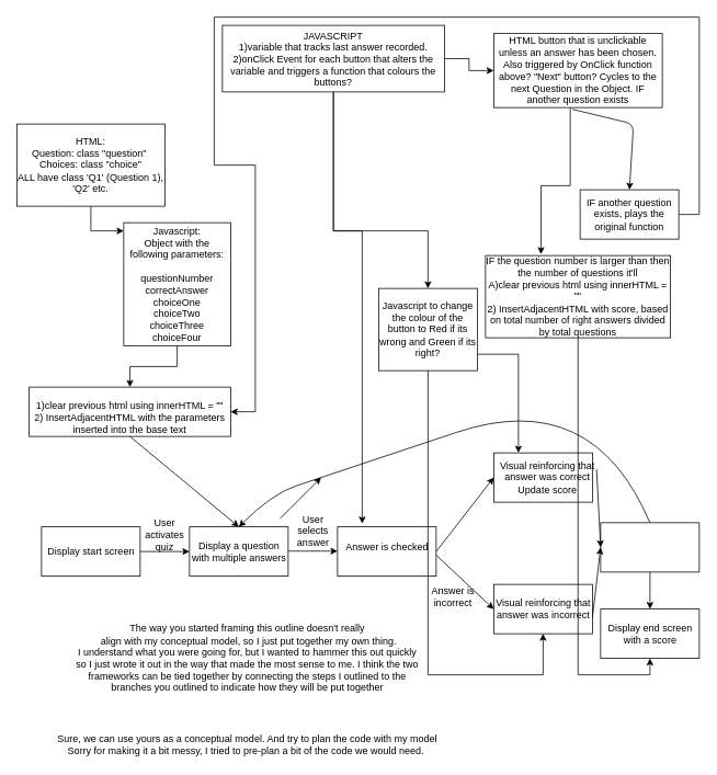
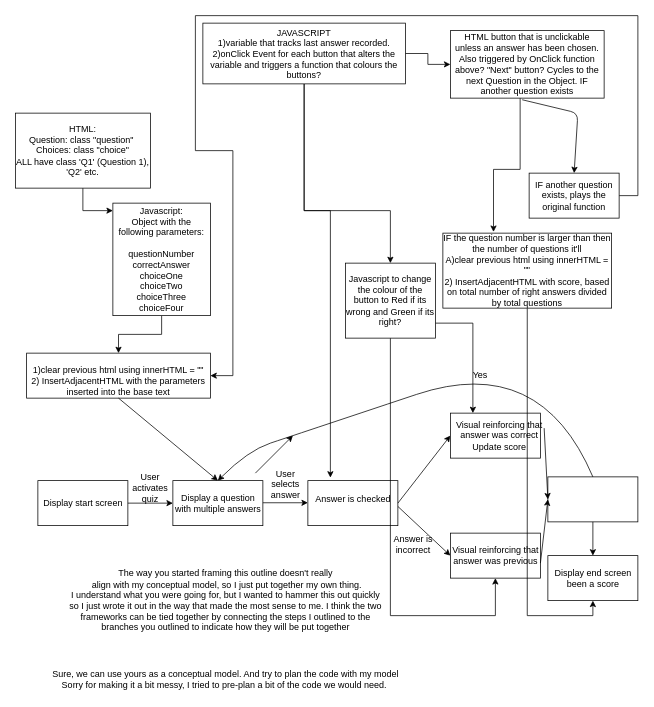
  <mxCell id="0" />
  <mxCell id="1" parent="0" />
  <mxCell id="2" value="" style="rounded=0;whiteSpace=wrap;html=1;" parent="1" vertex="1"><mxGeometry x="50" y="640" width="120" height="60" as="geometry" /></mxCell>
  <mxCell id="3" value="" style="endArrow=classic;html=1;exitX=1;exitY=0.5;exitDx=0;exitDy=0;" parent="1" source="2" edge="1"><mxGeometry width="50" height="50" relative="1" as="geometry"><mxPoint x="400" y="760" as="sourcePoint" /><mxPoint x="230" y="670" as="targetPoint" /></mxGeometry></mxCell>
  <mxCell id="4" value="" style="rounded=0;whiteSpace=wrap;html=1;" parent="1" vertex="1"><mxGeometry x="230" y="640" width="120" height="60" as="geometry" /></mxCell>
  <mxCell id="5" value="" style="endArrow=classic;html=1;exitX=1;exitY=0.5;exitDx=0;exitDy=0;" parent="1" edge="1"><mxGeometry width="50" height="50" relative="1" as="geometry"><mxPoint x="350" y="669.5" as="sourcePoint" /><mxPoint x="410" y="669.5" as="targetPoint" /></mxGeometry></mxCell>
  <mxCell id="6" value="" style="rounded=0;whiteSpace=wrap;html=1;" parent="1" vertex="1"><mxGeometry x="410" y="640" width="120" height="60" as="geometry" /></mxCell>
  <mxCell id="7" value="" style="endArrow=classic;html=1;exitX=1;exitY=0.5;exitDx=0;exitDy=0;entryX=0;entryY=0.5;entryDx=0;entryDy=0;" parent="1" source="6" target="8" edge="1"><mxGeometry width="50" height="50" relative="1" as="geometry"><mxPoint x="760" y="760" as="sourcePoint" /><mxPoint x="590" y="670" as="targetPoint" /></mxGeometry></mxCell>
  <mxCell id="8" value="" style="rounded=0;whiteSpace=wrap;html=1;" parent="1" vertex="1"><mxGeometry x="600" y="550" width="120" height="60" as="geometry" /></mxCell>
  <mxCell id="9" value="" style="endArrow=classic;html=1;exitX=1;exitY=0.5;exitDx=0;exitDy=0;" parent="1" edge="1"><mxGeometry width="50" height="50" relative="1" as="geometry"><mxPoint x="530" y="674.43" as="sourcePoint" /><mxPoint x="600" y="740" as="targetPoint" /></mxGeometry></mxCell>
  <mxCell id="10" value="Display start screen" style="text;html=1;resizable=0;autosize=1;align=center;verticalAlign=middle;points=[];fillColor=none;strokeColor=none;rounded=0;" parent="1" vertex="1"><mxGeometry x="50" y="660" width="120" height="20" as="geometry" /></mxCell>
  <mxCell id="11" value="User activates quiz" style="text;html=1;strokeColor=none;fillColor=none;align=center;verticalAlign=middle;whiteSpace=wrap;rounded=0;" parent="1" vertex="1"><mxGeometry x="180" y="640" width="40" height="20" as="geometry" /></mxCell>
  <mxCell id="12" value="Display a question&lt;br&gt;with multiple answers" style="text;html=1;resizable=0;autosize=1;align=center;verticalAlign=middle;points=[];fillColor=none;strokeColor=none;rounded=0;" parent="1" vertex="1"><mxGeometry x="225" y="655" width="130" height="30" as="geometry" /></mxCell>
  <mxCell id="13" value="User&lt;br&gt;selects&lt;br&gt;answer" style="text;html=1;resizable=0;autosize=1;align=center;verticalAlign=middle;points=[];fillColor=none;strokeColor=none;rounded=0;" parent="1" vertex="1"><mxGeometry x="355" y="620" width="50" height="50" as="geometry" /></mxCell>
  <mxCell id="14" value="Answer is checked" style="text;html=1;resizable=0;autosize=1;align=center;verticalAlign=middle;points=[];fillColor=none;strokeColor=none;rounded=0;" parent="1" vertex="1"><mxGeometry x="410" y="655" width="120" height="20" as="geometry" /></mxCell>
  <mxCell id="15" value="" style="rounded=0;whiteSpace=wrap;html=1;" parent="1" vertex="1"><mxGeometry x="600" y="710" width="120" height="60" as="geometry" /></mxCell>
  <mxCell id="16" value="Answer is&lt;br&gt;incorrect" style="text;html=1;resizable=0;autosize=1;align=center;verticalAlign=middle;points=[];fillColor=none;strokeColor=none;rounded=0;" parent="1" vertex="1"><mxGeometry x="515" y="710" width="70" height="30" as="geometry" /></mxCell>
  <mxCell id="17" value="Visual reinforcing that&lt;br&gt;answer was correct&lt;br&gt;Update score" style="text;html=1;resizable=0;autosize=1;align=center;verticalAlign=middle;points=[];fillColor=none;strokeColor=none;rounded=0;" parent="1" vertex="1"><mxGeometry x="600" y="555" width="130" height="50" as="geometry" /></mxCell>
- <mxCell id="18" value="Visual reinforcing that&lt;br&gt;answer was incorrect" style="text;html=1;resizable=0;autosize=1;align=center;verticalAlign=middle;points=[];fillColor=none;strokeColor=none;rounded=0;" parent="1" vertex="1"><mxGeometry x="595" y="725" width="130" height="30" as="geometry" /></mxCell>
+ <mxCell id="18" value="Visual reinforcing that&lt;br&gt;answer was previous" style="text;html=1;resizable=0;autosize=1;align=center;verticalAlign=middle;points=[];fillColor=none;strokeColor=none;rounded=0;" parent="1" vertex="1"><mxGeometry x="595" y="725" width="130" height="30" as="geometry" /></mxCell>
  <mxCell id="19" value="" style="rounded=0;whiteSpace=wrap;html=1;" parent="1" vertex="1"><mxGeometry x="730" y="635" width="120" height="60" as="geometry" /></mxCell>
  <mxCell id="20" value="" style="endArrow=classic;html=1;entryX=0;entryY=0.5;entryDx=0;entryDy=0;exitX=0.962;exitY=0.3;exitDx=0;exitDy=0;exitPerimeter=0;" parent="1" source="17" target="19" edge="1"><mxGeometry width="50" height="50" relative="1" as="geometry"><mxPoint x="750" y="578" as="sourcePoint" /><mxPoint x="610" y="690" as="targetPoint" /></mxGeometry></mxCell>
  <mxCell id="21" value="" style="endArrow=classic;html=1;exitX=0.962;exitY=0.833;exitDx=0;exitDy=0;exitPerimeter=0;entryX=0;entryY=0.5;entryDx=0;entryDy=0;" parent="1" source="18" target="19" edge="1"><mxGeometry width="50" height="50" relative="1" as="geometry"><mxPoint x="640" y="690" as="sourcePoint" /><mxPoint x="690" y="640" as="targetPoint" /></mxGeometry></mxCell>
  <mxCell id="22" value="" style="curved=1;endArrow=classic;html=1;exitX=0.5;exitY=0;exitDx=0;exitDy=0;entryX=0.5;entryY=0;entryDx=0;entryDy=0;" parent="1" source="19" target="4" edge="1"><mxGeometry width="50" height="50" relative="1" as="geometry"><mxPoint x="530" y="640" as="sourcePoint" /><mxPoint x="320" y="620" as="targetPoint" /><Array as="points"><mxPoint x="720" y="470" /><mxPoint x="390" y="580" /><mxPoint x="330" y="600" /></Array></mxGeometry></mxCell>
+ <mxCell id="23" value="Yes" style="text;html=1;strokeColor=none;fillColor=none;align=center;verticalAlign=middle;whiteSpace=wrap;rounded=0;" parent="1" vertex="1"><mxGeometry x="620" y="490" width="40" height="20" as="geometry" /></mxCell>
  <mxCell id="24" value="" style="endArrow=classic;html=1;exitX=0.5;exitY=1;exitDx=0;exitDy=0;" parent="1" source="19" edge="1"><mxGeometry width="50" height="50" relative="1" as="geometry"><mxPoint x="530" y="640" as="sourcePoint" /><mxPoint x="790" y="740" as="targetPoint" /></mxGeometry></mxCell>
  <mxCell id="25" value="" style="whiteSpace=wrap;html=1;" parent="1" vertex="1"><mxGeometry x="730" y="740" width="120" height="60" as="geometry" /></mxCell>
- <mxCell id="26" value="Display end screen&lt;br&gt;with a score" style="text;html=1;resizable=0;autosize=1;align=center;verticalAlign=middle;points=[];fillColor=none;strokeColor=none;rounded=0;" parent="1" vertex="1"><mxGeometry x="730" y="755" width="120" height="30" as="geometry" /></mxCell>
+ <mxCell id="26" value="Display end screen&lt;br&gt;been a score" style="text;html=1;resizable=0;autosize=1;align=center;verticalAlign=middle;points=[];fillColor=none;strokeColor=none;rounded=0;" parent="1" vertex="1"><mxGeometry x="730" y="755" width="120" height="30" as="geometry" /></mxCell>
  <mxCell id="27" value="The way you started framing this outline doesn't really&lt;br&gt;&amp;nbsp;align with my conceptual model, so I just put together my own thing.&lt;br&gt;I understand what you were going for, but I wanted to hammer this out quickly&lt;br&gt;so I just wrote it out in the way that made the most sense to me. I think the two&lt;br&gt;frameworks can be tied together by connecting the steps I outlined to the&lt;br&gt;branches you outlined to indicate how they will be put together" style="text;html=1;resizable=0;autosize=1;align=center;verticalAlign=middle;points=[];fillColor=none;strokeColor=none;rounded=0;" parent="1" vertex="1"><mxGeometry x="85" y="755" width="430" height="90" as="geometry" /></mxCell>
  <mxCell id="28" value="Sure, we can use yours as a conceptual model. And try to plan the code with my model&lt;br&gt;Sorry for making it a bit messy, I tried to pre-plan a bit of the code we would need.&amp;nbsp;" style="text;html=1;resizable=0;autosize=1;align=center;verticalAlign=middle;points=[];fillColor=none;strokeColor=none;rounded=0;" vertex="1" parent="1"><mxGeometry x="60" y="890" width="480" height="30" as="geometry" /></mxCell>
  <mxCell id="29" style="edgeStyle=orthogonalEdgeStyle;rounded=0;orthogonalLoop=1;jettySize=auto;html=1;exitX=0.5;exitY=1;exitDx=0;exitDy=0;" edge="1" parent="1" source="30" target="33"><mxGeometry relative="1" as="geometry"><mxPoint x="290" y="490.333" as="targetPoint" /><Array as="points"><mxPoint x="150" y="280" /><mxPoint x="255" y="280" /></Array></mxGeometry></mxCell>
  <mxCell id="30" value="HTML: &lt;br&gt;Question: class &quot;question&quot;&amp;nbsp;&lt;br&gt;Choices: class &quot;choice&quot;&lt;br&gt;ALL have class 'Q1' (Question 1), 'Q2' etc." style="rounded=0;whiteSpace=wrap;html=1;" vertex="1" parent="1"><mxGeometry x="20" y="150" width="180" height="100" as="geometry" /></mxCell>
  <mxCell id="31" value="" style="endArrow=classic;html=1;" edge="1" parent="1"><mxGeometry width="50" height="50" relative="1" as="geometry"><mxPoint x="340" y="630" as="sourcePoint" /><mxPoint x="390" y="580" as="targetPoint" /></mxGeometry></mxCell>
  <mxCell id="32" style="edgeStyle=orthogonalEdgeStyle;rounded=0;orthogonalLoop=1;jettySize=auto;html=1;entryX=0.5;entryY=0;entryDx=0;entryDy=0;" edge="1" parent="1" source="33" target="34"><mxGeometry relative="1" as="geometry" /></mxCell>
  <mxCell id="33" value="Javascript:&lt;br&gt;Object with the following parameters:&lt;br&gt;&lt;br&gt;questionNumber&lt;br&gt;correctAnswer&lt;br&gt;choiceOne&lt;br&gt;choiceTwo&lt;br&gt;choiceThree&lt;br&gt;choiceFour" style="rounded=0;whiteSpace=wrap;html=1;" vertex="1" parent="1"><mxGeometry x="150" y="270" width="130" height="150" as="geometry" /></mxCell>
  <mxCell id="34" value="&lt;br&gt;1)clear previous html using innerHTML = &quot;&quot;&lt;br&gt;2) InsertAdjacentHTML with the parameters inserted into the base text" style="rounded=0;whiteSpace=wrap;html=1;" vertex="1" parent="1"><mxGeometry x="35" y="470" width="245" height="60" as="geometry" /></mxCell>
  <mxCell id="35" value="" style="endArrow=classic;html=1;entryX=0.5;entryY=0;entryDx=0;entryDy=0;exitX=0.5;exitY=1;exitDx=0;exitDy=0;" edge="1" parent="1" source="34" target="4"><mxGeometry width="50" height="50" relative="1" as="geometry"><mxPoint x="340" y="530" as="sourcePoint" /><mxPoint x="390" y="480" as="targetPoint" /></mxGeometry></mxCell>
  <mxCell id="36" style="edgeStyle=orthogonalEdgeStyle;rounded=0;orthogonalLoop=1;jettySize=auto;html=1;entryX=0.5;entryY=0;entryDx=0;entryDy=0;" edge="1" parent="1" source="39" target="42"><mxGeometry relative="1" as="geometry"><Array as="points"><mxPoint x="405" y="280" /><mxPoint x="520" y="280" /></Array></mxGeometry></mxCell>
  <mxCell id="37" style="edgeStyle=orthogonalEdgeStyle;rounded=0;orthogonalLoop=1;jettySize=auto;html=1;" edge="1" parent="1" source="39"><mxGeometry relative="1" as="geometry"><mxPoint x="440" y="636" as="targetPoint" /><Array as="points"><mxPoint x="405" y="280" /><mxPoint x="440" y="280" /><mxPoint x="440" y="636" /></Array></mxGeometry></mxCell>
  <mxCell id="38" style="edgeStyle=orthogonalEdgeStyle;rounded=0;orthogonalLoop=1;jettySize=auto;html=1;exitX=1;exitY=0.5;exitDx=0;exitDy=0;" edge="1" parent="1" source="39" target="44"><mxGeometry relative="1" as="geometry" /></mxCell>
  <mxCell id="39" value="JAVASCRIPT&lt;br&gt;1)variable that tracks last answer recorded.&lt;br&gt;2)onClick Event for each button that alters the variable and triggers a function that colours the buttons?" style="rounded=0;whiteSpace=wrap;html=1;" vertex="1" parent="1"><mxGeometry x="270" y="30" width="270" height="81" as="geometry" /></mxCell>
  <mxCell id="40" style="edgeStyle=orthogonalEdgeStyle;rounded=0;orthogonalLoop=1;jettySize=auto;html=1;entryX=0.25;entryY=0;entryDx=0;entryDy=0;" edge="1" parent="1" source="42" target="8"><mxGeometry relative="1" as="geometry"><Array as="points"><mxPoint x="630" y="430" /></Array></mxGeometry></mxCell>
  <mxCell id="41" style="edgeStyle=orthogonalEdgeStyle;rounded=0;orthogonalLoop=1;jettySize=auto;html=1;exitX=0.5;exitY=1;exitDx=0;exitDy=0;" edge="1" parent="1" source="42"><mxGeometry relative="1" as="geometry"><mxPoint x="660" y="770" as="targetPoint" /><Array as="points"><mxPoint x="520" y="820" /><mxPoint x="660" y="820" /></Array></mxGeometry></mxCell>
  <mxCell id="42" value="Javascript to change the colour of the button to Red if its wrong and Green if its right?" style="rounded=0;whiteSpace=wrap;html=1;" vertex="1" parent="1"><mxGeometry x="460" y="350" width="120" height="100" as="geometry" /></mxCell>
  <mxCell id="43" style="edgeStyle=orthogonalEdgeStyle;rounded=0;orthogonalLoop=1;jettySize=auto;html=1;entryX=0.3;entryY=-0.016;entryDx=0;entryDy=0;entryPerimeter=0;" edge="1" parent="1" source="44" target="48"><mxGeometry relative="1" as="geometry"><Array as="points"><mxPoint x="693" y="225" /><mxPoint x="658" y="225" /></Array></mxGeometry></mxCell>
  <mxCell id="44" value="HTML button that is unclickable unless an answer has been chosen. Also triggered by OnClick function above? &quot;Next&quot; button? Cycles to the next Question in the Object. IF another question exists" style="rounded=0;whiteSpace=wrap;html=1;" vertex="1" parent="1"><mxGeometry x="600" y="40" width="205" height="90" as="geometry" /></mxCell>
  <mxCell id="45" style="edgeStyle=orthogonalEdgeStyle;rounded=0;orthogonalLoop=1;jettySize=auto;html=1;exitX=1;exitY=0.5;exitDx=0;exitDy=0;entryX=1;entryY=0.5;entryDx=0;entryDy=0;" edge="1" parent="1" source="46" target="34"><mxGeometry relative="1" as="geometry"><mxPoint x="795" y="390" as="sourcePoint" /><mxPoint x="300" y="500" as="targetPoint" /><Array as="points"><mxPoint x="850" y="260" /><mxPoint x="850" y="20" /><mxPoint x="260" y="20" /><mxPoint x="260" y="200" /><mxPoint x="310" y="200" /><mxPoint x="310" y="500" /></Array></mxGeometry></mxCell>
  <mxCell id="46" value="IF another question exists, plays the original function" style="rounded=0;whiteSpace=wrap;html=1;" vertex="1" parent="1"><mxGeometry x="705" y="230" width="120" height="60" as="geometry" /></mxCell>
  <mxCell id="47" style="edgeStyle=orthogonalEdgeStyle;rounded=0;orthogonalLoop=1;jettySize=auto;html=1;entryX=0.5;entryY=1;entryDx=0;entryDy=0;" edge="1" parent="1" source="48" target="25"><mxGeometry relative="1" as="geometry"><mxPoint x="702.5" y="890" as="targetPoint" /></mxGeometry></mxCell>
  <mxCell id="48" value="IF the question number is larger than then the number of questions it'll&lt;br&gt;A)clear previous html using innerHTML = &quot;&quot;&lt;br&gt;2) InsertAdjacentHTML with score, based on total number of right answers divided by total questions" style="rounded=0;whiteSpace=wrap;html=1;" vertex="1" parent="1"><mxGeometry x="590" y="310" width="225" height="100" as="geometry" /></mxCell>
  <mxCell id="49" value="" style="endArrow=classic;html=1;entryX=0.5;entryY=0;entryDx=0;entryDy=0;exitX=0.467;exitY=1.024;exitDx=0;exitDy=0;exitPerimeter=0;" edge="1" parent="1" source="44" target="46"><mxGeometry width="50" height="50" relative="1" as="geometry"><mxPoint x="700" y="150" as="sourcePoint" /><mxPoint x="800" y="150" as="targetPoint" /><Array as="points"><mxPoint x="770" y="150" /></Array></mxGeometry></mxCell>
